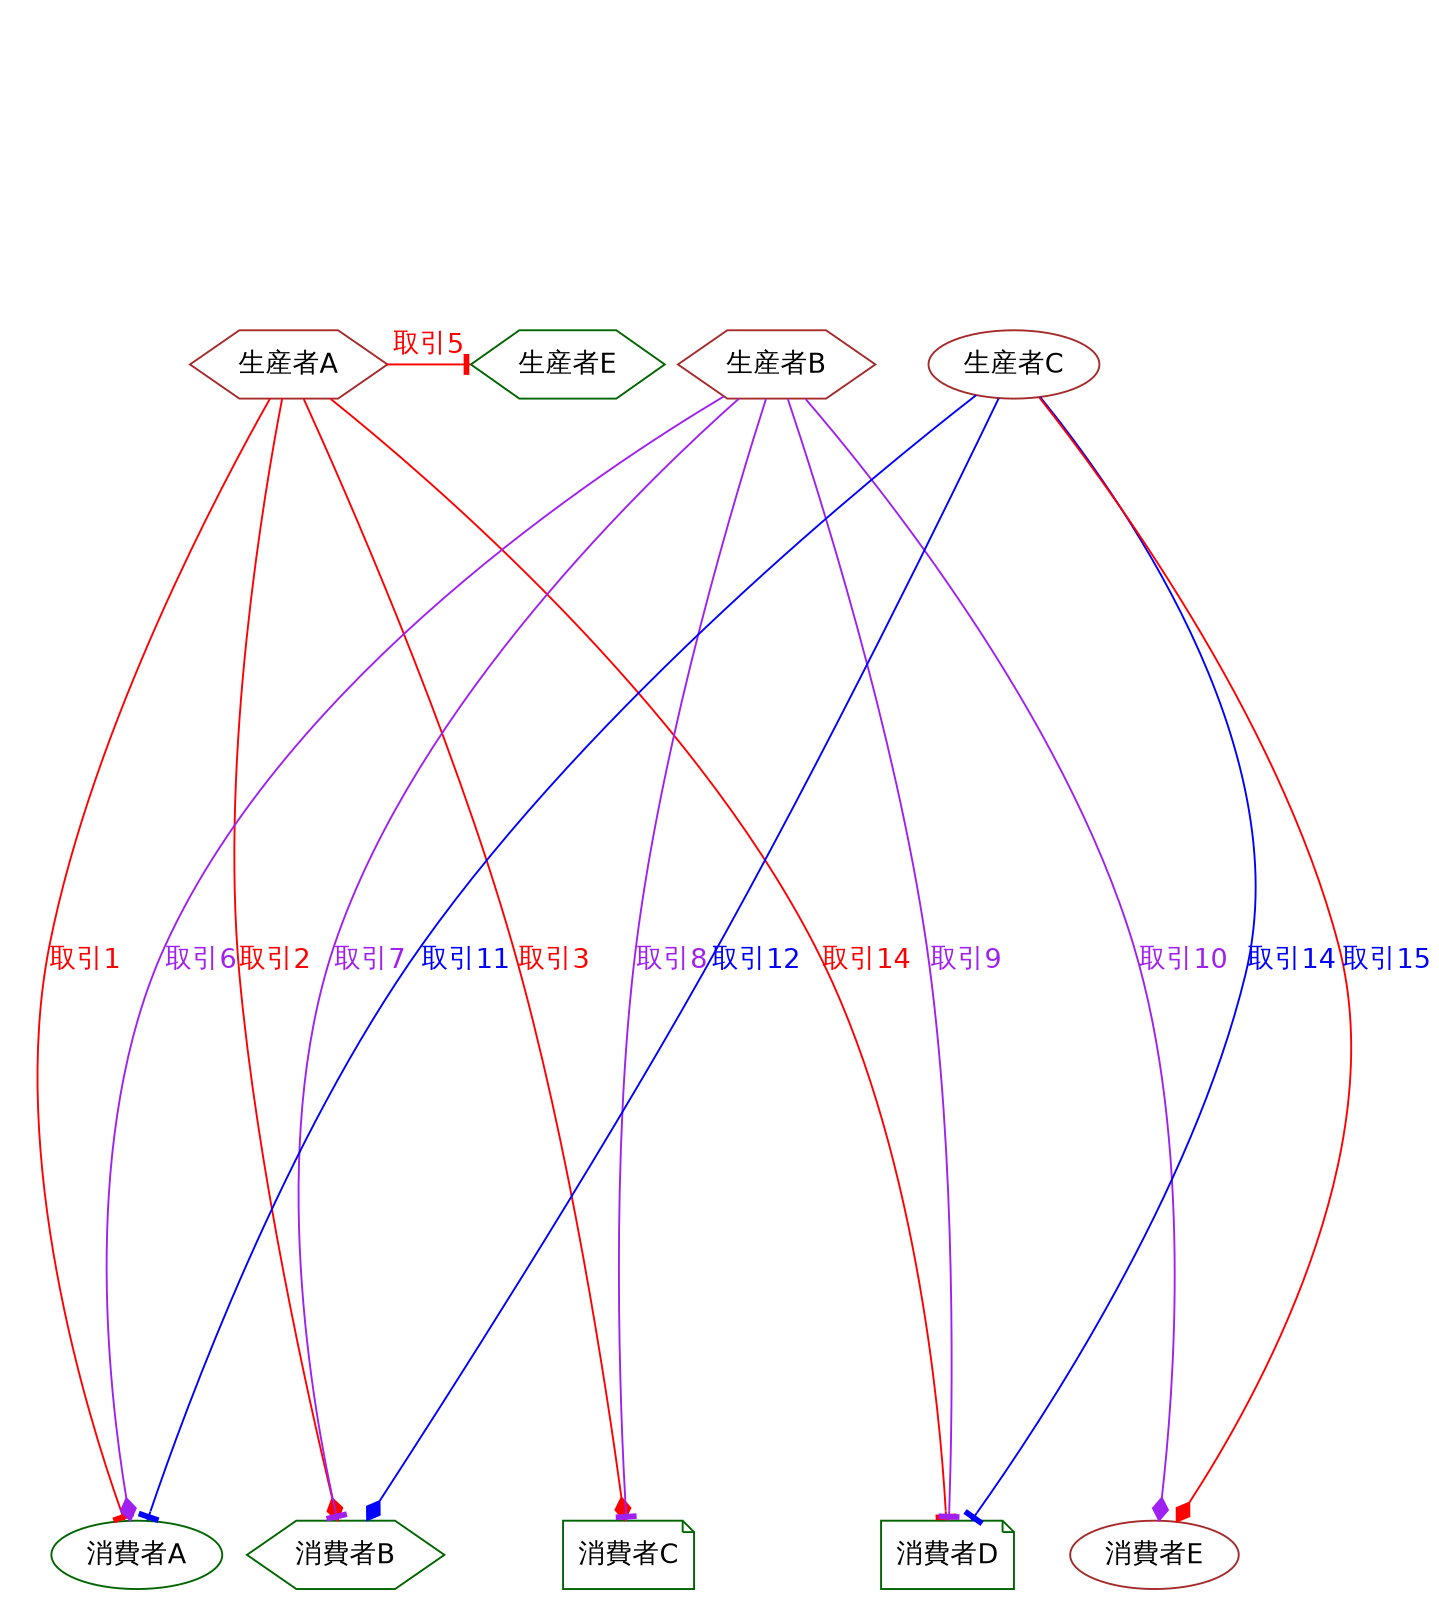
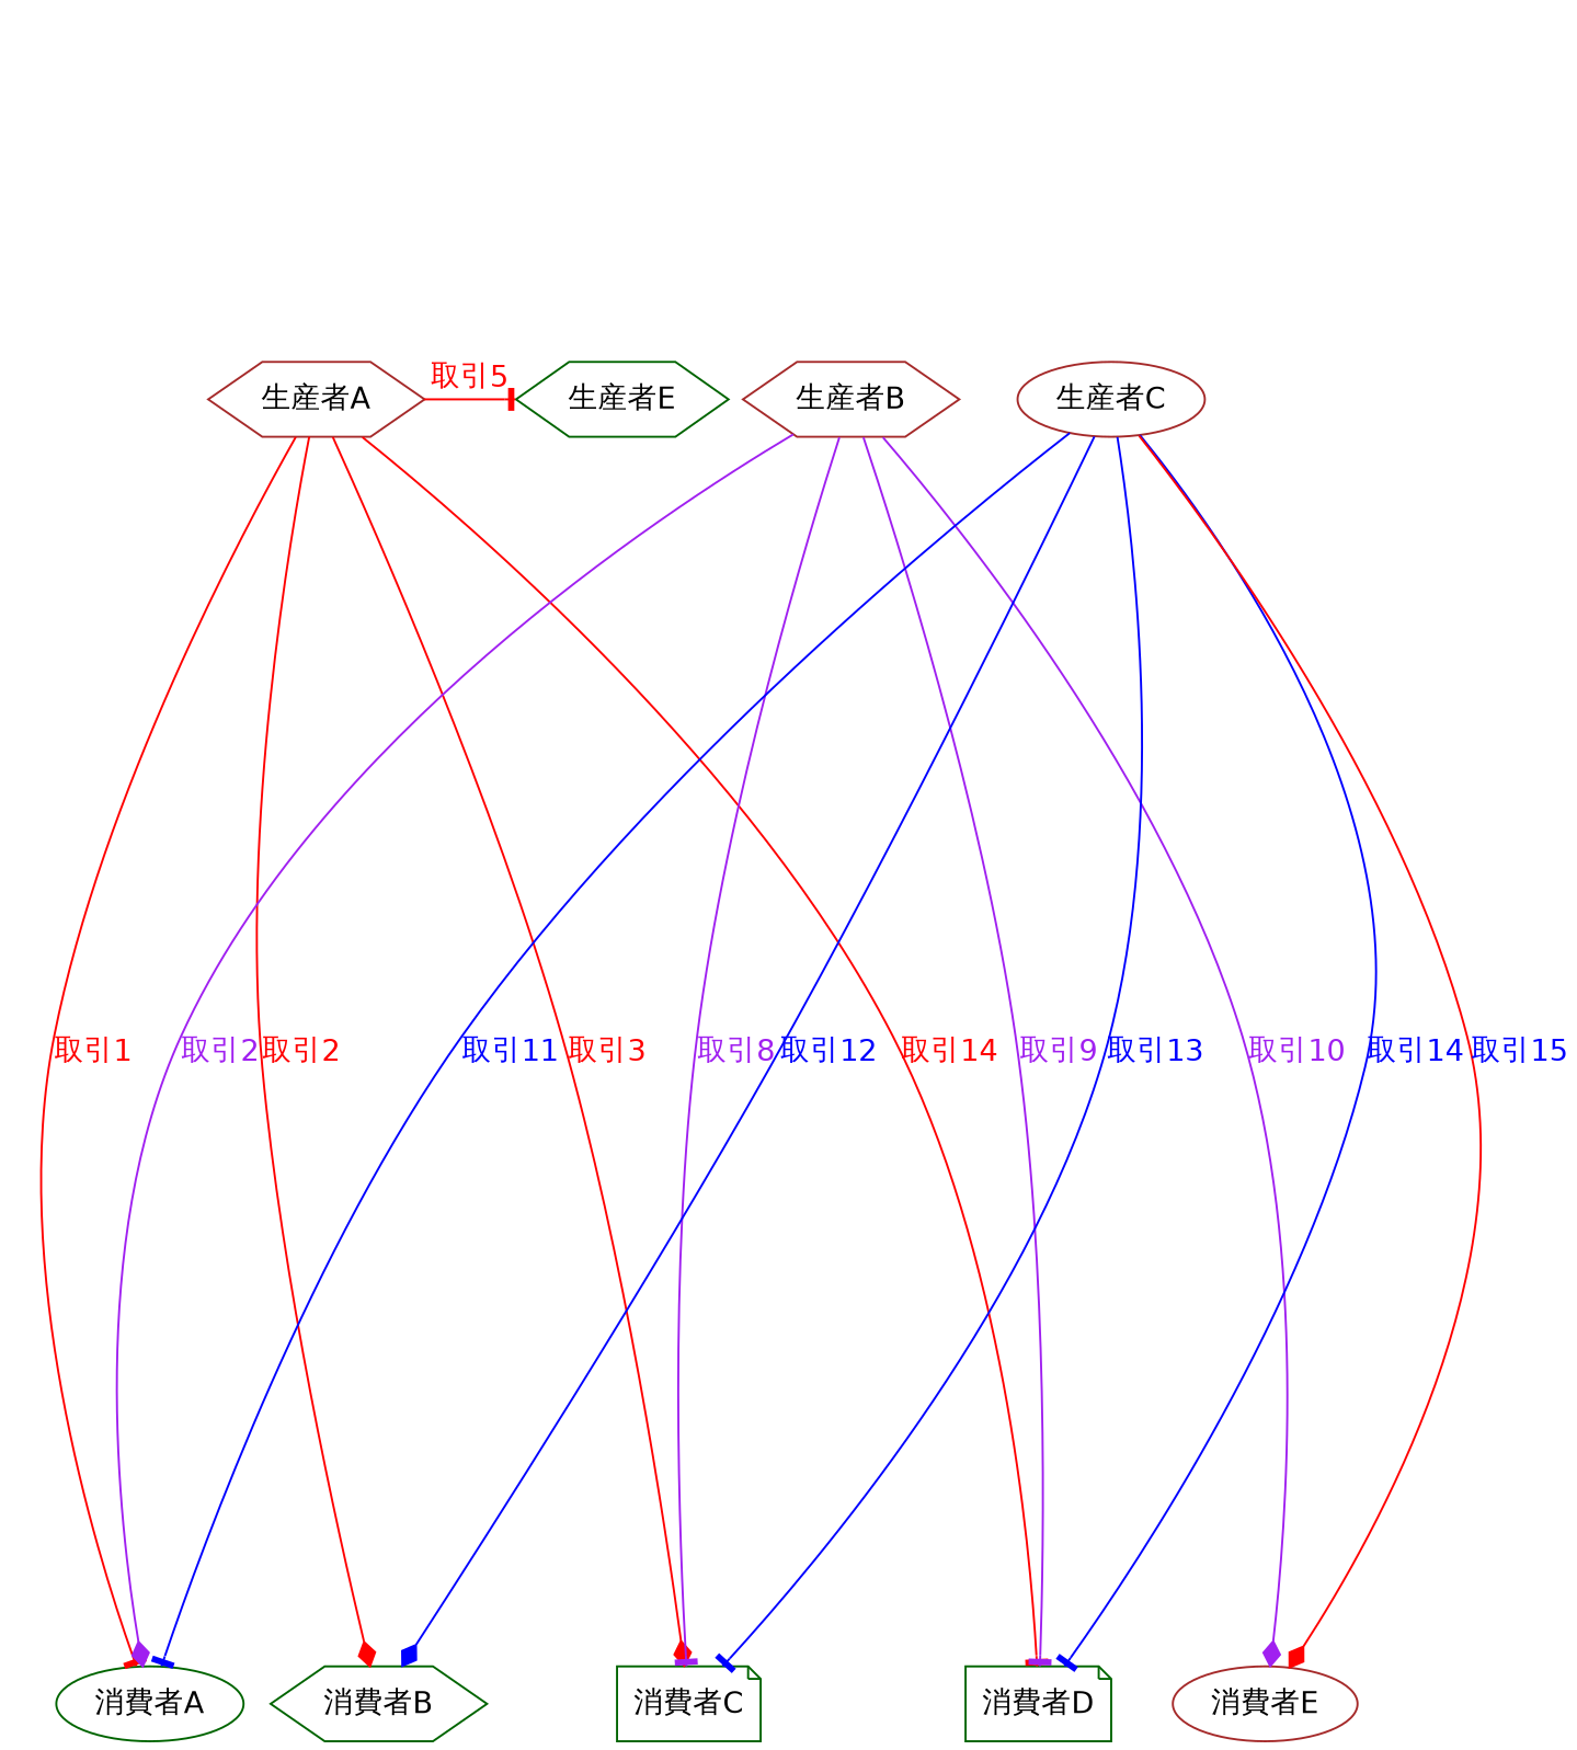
  digraph {
    nodesep=0.1
    rankdir=TB
    ranksep=8.0
    node [color=darkgreen fontname=Helvetica shape=hexagon]
    edge [arrowhead=tee fontname=Helvetica]
    n1 [color=brown label="生産者A"]
    n2 [color=brown label="生産者B"]
    n3 [color=brown label="生産者C" shape=ellipse]
    n4 [label="生産者E"]
    n5 [label="消費者A" shape=ellipse]
    n6 [label="消費者B"]
    n7 [label="消費者C" shape=note]
    n8 [label="消費者D" shape=note]
    n9 [color=brown label="消費者E" shape=ellipse]
    subgraph sub_1 {
      label="生産者"
      subgraph sub_2 {
        label="生産者"
        rank=same
        n1
        n2
        n3
        n4
      }
    }
    subgraph sub_3 {
      label="消費者"
      subgraph sub_4 {
        label="消費者"
        rank=same
        n5
        n6
        n7
        n8
        n9
      }
    }
    n1 -> n2 [style=invis arrowhead="" fontname=""]
    n1 -> n4 [color=red fontcolor=red label="取引5"]
    n1 -> n5 [color=red fontcolor=red label="取引1"]
    n1 -> n6 [arrowhead=diamond color=red fontcolor=red label="取引2"]
    n1 -> n7 [arrowhead=diamond color=red fontcolor=red label="取引3"]
    n1 -> n8 [color=red fontcolor=red label="取引14"]
    n2 -> n3 [style=invis arrowhead="" fontname=""]
-   n2 -> n5 [arrowhead=diamond color=purple fontcolor=purple label="取引6"]
-   n2 -> n6 [color=purple fontcolor=purple label="取引7"]
+   n2 -> n5 [arrowhead=diamond color=purple fontcolor=purple label="取引2"]
    n2 -> n7 [color=purple fontcolor=purple label="取引8"]
    n2 -> n8 [color=purple fontcolor=purple label="取引9"]
    n2 -> n9 [arrowhead=diamond color=purple fontcolor=purple label="取引10"]
    n3 -> n5 [color=blue fontcolor=blue label="取引11"]
    n3 -> n6 [arrowhead=diamond color=blue fontcolor=blue label="取引12"]
+   n3 -> n7 [color=blue fontcolor=blue label="取引13"]
    n3 -> n8 [color=blue fontcolor=blue label="取引14"]
    n3 -> n9 [arrowhead=diamond color=red fontcolor=blue label="取引15"]
    n5 -> n6 [style=invis arrowhead="" fontname=""]
    n6 -> n7 [style=invis arrowhead="" fontname=""]
    n7 -> n8 [style=invis arrowhead="" fontname=""]
    n8 -> n9 [style=invis arrowhead="" fontname=""]
  }
